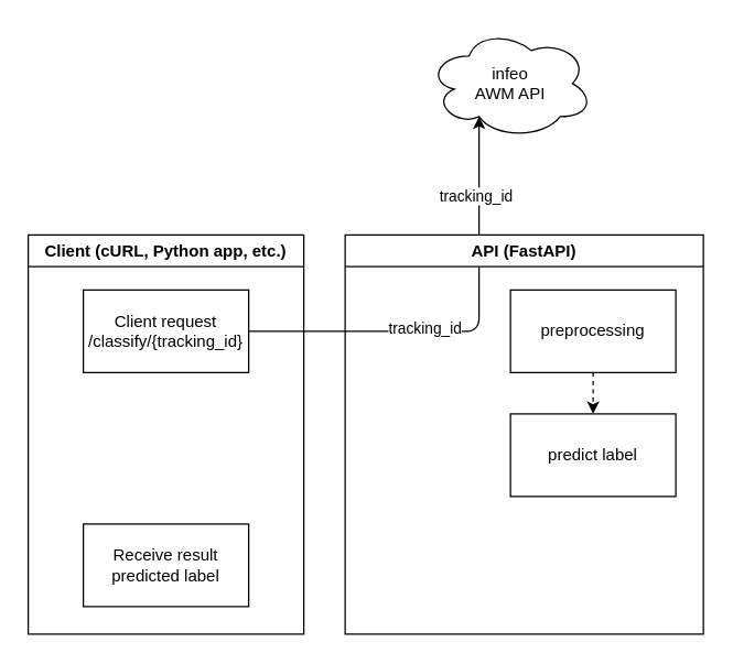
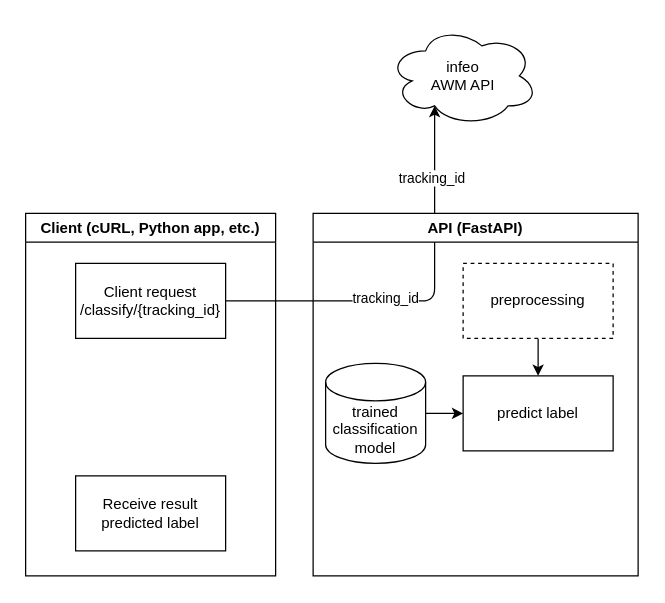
  <mxCell id="0" />
  <mxCell id="1" parent="0" />
  <mxCell id="2" style="edgeStyle=orthogonalEdgeStyle;html=1;exitX=1;exitY=0.5;exitDx=0;exitDy=0;entryX=0.31;entryY=0.8;entryDx=0;entryDy=0;entryPerimeter=0;" edge="1" parent="1" source="14" target="11"><mxGeometry relative="1" as="geometry"><mxPoint x="340" y="90" as="targetPoint" /></mxGeometry></mxCell>
  <mxCell id="3" value="tracking_id" style="edgeLabel;html=1;align=center;verticalAlign=middle;resizable=0;points=[];" vertex="1" connectable="0" parent="2"><mxGeometry x="0.741" y="3" relative="1" as="geometry"><mxPoint y="15" as="offset" /></mxGeometry></mxCell>
  <mxCell id="4" value="tracking_id" style="edgeLabel;html=1;align=center;verticalAlign=middle;resizable=0;points=[];" vertex="1" connectable="0" parent="2"><mxGeometry x="-0.214" y="3" relative="1" as="geometry"><mxPoint as="offset" /></mxGeometry></mxCell>
  <mxCell id="5" value="API (FastAPI)" style="swimlane;whiteSpace=wrap;html=1;" vertex="1" parent="1"><mxGeometry x="250" y="170" width="260" height="290" as="geometry" /></mxCell>
- <mxCell id="6" style="edgeStyle=none;html=1;exitX=0.5;exitY=1;exitDx=0;exitDy=0;entryX=0.5;entryY=0;entryDx=0;entryDy=0;dashed=1;" edge="1" parent="5" source="7" target="9"><mxGeometry relative="1" as="geometry" /></mxCell>
- <mxCell id="7" value="preprocessing" style="rounded=0;whiteSpace=wrap;html=1;" vertex="1" parent="5"><mxGeometry x="120" y="40" width="120" height="60" as="geometry" /></mxCell>
+ <mxCell id="6" style="edgeStyle=none;html=1;exitX=0.5;exitY=1;exitDx=0;exitDy=0;entryX=0.5;entryY=0;entryDx=0;entryDy=0;" edge="1" parent="5" source="7" target="9"><mxGeometry relative="1" as="geometry" /></mxCell>
+ <mxCell id="7" value="preprocessing" style="rounded=0;whiteSpace=wrap;html=1;dashed=1;" vertex="1" parent="5"><mxGeometry x="120" y="40" width="120" height="60" as="geometry" /></mxCell>
+ <mxCell id="8" style="edgeStyle=none;html=1;exitX=1;exitY=0.5;exitDx=0;exitDy=0;entryX=0;entryY=0.5;entryDx=0;entryDy=0;exitPerimeter=0;" edge="1" parent="5" source="10" target="9"><mxGeometry relative="1" as="geometry"><mxPoint x="100" y="150" as="sourcePoint" /></mxGeometry></mxCell>
  <mxCell id="9" value="predict label" style="rounded=0;whiteSpace=wrap;html=1;" vertex="1" parent="5"><mxGeometry x="120" y="130" width="120" height="60" as="geometry" /></mxCell>
+ <mxCell id="10" value="trained&lt;div&gt;classification&lt;/div&gt;&lt;div&gt;model&lt;/div&gt;" style="shape=cylinder3;whiteSpace=wrap;html=1;boundedLbl=1;backgroundOutline=1;size=15;" vertex="1" parent="5"><mxGeometry x="10" y="120" width="80" height="80" as="geometry" /></mxCell>
  <mxCell id="11" value="infeo&lt;div&gt;AWM API&lt;/div&gt;" style="ellipse;shape=cloud;whiteSpace=wrap;html=1;" vertex="1" parent="1"><mxGeometry x="310" y="20" width="120" height="80" as="geometry" /></mxCell>
  <mxCell id="12" value="Client (cURL, Python app, etc.)" style="swimlane;whiteSpace=wrap;html=1;" vertex="1" parent="1"><mxGeometry x="20" y="170" width="200" height="290" as="geometry" /></mxCell>
  <mxCell id="13" value="&lt;div&gt;Receive result&lt;/div&gt;predicted label" style="rounded=0;whiteSpace=wrap;html=1;" vertex="1" parent="12"><mxGeometry x="40" y="210" width="120" height="60" as="geometry" /></mxCell>
  <mxCell id="14" value="&lt;div&gt;Client request&lt;/div&gt;/classify/{tracking_id}" style="rounded=0;whiteSpace=wrap;html=1;" vertex="1" parent="12"><mxGeometry x="40" y="40" width="120" height="60" as="geometry" /></mxCell>
